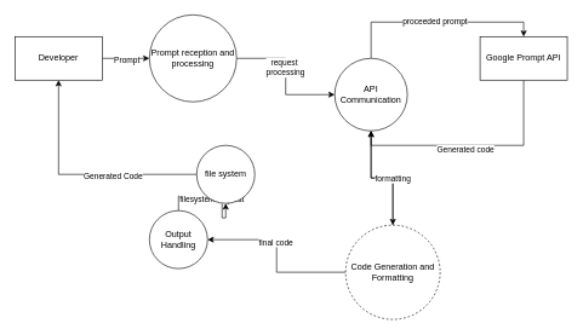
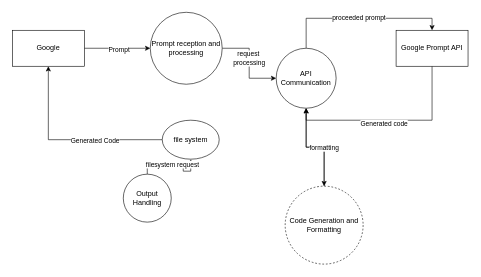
  <mxCell id="0" />
  <mxCell id="1" parent="0" />
  <mxCell id="2" style="edgeStyle=orthogonalEdgeStyle;rounded=0;orthogonalLoop=1;jettySize=auto;html=1;exitX=1;exitY=0.5;exitDx=0;exitDy=0;" edge="1" parent="1" source="4" target="8"><mxGeometry relative="1" as="geometry" /></mxCell>
  <mxCell id="3" value="request&amp;nbsp;&lt;div&gt;processing&lt;/div&gt;" style="edgeLabel;html=1;align=center;verticalAlign=middle;resizable=0;points=[];" vertex="1" connectable="0" parent="2"><mxGeometry x="-0.132" y="-1" relative="1" as="geometry"><mxPoint as="offset" /></mxGeometry></mxCell>
- <mxCell id="4" value="Prompt reception and processing" style="ellipse;whiteSpace=wrap;html=1;aspect=fixed;" vertex="1" parent="1"><mxGeometry x="205" y="20" width="120" height="120" as="geometry" /></mxCell>
+ <mxCell id="4" value="Prompt reception and processing" style="ellipse;whiteSpace=wrap;html=1;aspect=fixed;" vertex="1" parent="1"><mxGeometry x="250" y="20" width="120" height="120" as="geometry" /></mxCell>
  <mxCell id="5" style="edgeStyle=orthogonalEdgeStyle;rounded=0;orthogonalLoop=1;jettySize=auto;html=1;exitX=0.5;exitY=0;exitDx=0;exitDy=0;entryX=0.5;entryY=0;entryDx=0;entryDy=0;" edge="1" parent="1" source="8" target="22"><mxGeometry relative="1" as="geometry" /></mxCell>
  <mxCell id="6" value="proceeded prompt" style="edgeLabel;html=1;align=center;verticalAlign=middle;resizable=0;points=[];" vertex="1" connectable="0" parent="5"><mxGeometry x="-0.018" y="1" relative="1" as="geometry"><mxPoint as="offset" /></mxGeometry></mxCell>
  <mxCell id="7" style="edgeStyle=orthogonalEdgeStyle;rounded=0;orthogonalLoop=1;jettySize=auto;html=1;exitX=0.5;exitY=1;exitDx=0;exitDy=0;entryX=0.5;entryY=0;entryDx=0;entryDy=0;" edge="1" parent="1" source="8" target="13"><mxGeometry relative="1" as="geometry" /></mxCell>
  <mxCell id="8" value="API Communication" style="ellipse;whiteSpace=wrap;html=1;aspect=fixed;" vertex="1" parent="1"><mxGeometry x="460" y="80" width="100" height="100" as="geometry" /></mxCell>
  <mxCell id="9" value="" style="edgeStyle=orthogonalEdgeStyle;rounded=0;orthogonalLoop=1;jettySize=auto;html=1;" edge="1" parent="1" source="13" target="8"><mxGeometry relative="1" as="geometry" /></mxCell>
  <mxCell id="10" value="formatting" style="edgeLabel;html=1;align=center;verticalAlign=middle;resizable=0;points=[];" vertex="1" connectable="0" parent="9"><mxGeometry x="-0.18" relative="1" as="geometry"><mxPoint as="offset" /></mxGeometry></mxCell>
- <mxCell id="11" style="edgeStyle=orthogonalEdgeStyle;rounded=0;orthogonalLoop=1;jettySize=auto;html=1;exitX=0;exitY=0.5;exitDx=0;exitDy=0;entryX=1;entryY=0.5;entryDx=0;entryDy=0;" edge="1" parent="1" source="13" target="16"><mxGeometry relative="1" as="geometry" /></mxCell>
- <mxCell id="12" value="final code" style="edgeLabel;html=1;align=center;verticalAlign=middle;resizable=0;points=[];" vertex="1" connectable="0" parent="11"><mxGeometry x="0.162" y="2" relative="1" as="geometry"><mxPoint as="offset" /></mxGeometry></mxCell>
  <mxCell id="13" value="Code Generation and Formatting" style="ellipse;whiteSpace=wrap;html=1;aspect=fixed;dashed=1;" vertex="1" parent="1"><mxGeometry x="475" y="310" width="130" height="130" as="geometry" /></mxCell>
  <mxCell id="14" style="edgeStyle=orthogonalEdgeStyle;rounded=0;orthogonalLoop=1;jettySize=auto;html=1;exitX=0.5;exitY=0;exitDx=0;exitDy=0;entryX=0.5;entryY=1;entryDx=0;entryDy=0;" edge="1" parent="1" source="16" target="25"><mxGeometry relative="1" as="geometry" /></mxCell>
  <mxCell id="15" value="filesystem request" style="edgeLabel;html=1;align=center;verticalAlign=middle;resizable=0;points=[];" vertex="1" connectable="0" parent="14"><mxGeometry x="-0.042" y="-3" relative="1" as="geometry"><mxPoint as="offset" /></mxGeometry></mxCell>
  <mxCell id="16" value="Output Handling" style="ellipse;whiteSpace=wrap;html=1;aspect=fixed;" vertex="1" parent="1"><mxGeometry x="205" y="290" width="80" height="80" as="geometry" /></mxCell>
  <mxCell id="17" style="edgeStyle=orthogonalEdgeStyle;rounded=0;orthogonalLoop=1;jettySize=auto;html=1;exitX=1;exitY=0.5;exitDx=0;exitDy=0;entryX=0;entryY=0.5;entryDx=0;entryDy=0;" edge="1" parent="1" source="19" target="4"><mxGeometry relative="1" as="geometry" /></mxCell>
  <mxCell id="18" value="Prompt" style="edgeLabel;html=1;align=center;verticalAlign=middle;resizable=0;points=[];" vertex="1" connectable="0" parent="17"><mxGeometry x="0.029" y="-1" relative="1" as="geometry"><mxPoint as="offset" /></mxGeometry></mxCell>
- <mxCell id="19" value="Developer" style="rounded=0;whiteSpace=wrap;html=1;" vertex="1" parent="1"><mxGeometry x="20" y="50" width="120" height="60" as="geometry" /></mxCell>
+ <mxCell id="19" value="Google" style="rounded=0;whiteSpace=wrap;html=1;" vertex="1" parent="1"><mxGeometry x="20" y="50" width="120" height="60" as="geometry" /></mxCell>
  <mxCell id="20" style="edgeStyle=orthogonalEdgeStyle;rounded=0;orthogonalLoop=1;jettySize=auto;html=1;exitX=0.5;exitY=1;exitDx=0;exitDy=0;entryX=0.5;entryY=1;entryDx=0;entryDy=0;" edge="1" parent="1" source="22" target="8"><mxGeometry relative="1" as="geometry" /></mxCell>
  <mxCell id="21" value="Generated code" style="edgeLabel;html=1;align=center;verticalAlign=middle;resizable=0;points=[];" vertex="1" connectable="0" parent="20"><mxGeometry x="0.07" y="5" relative="1" as="geometry"><mxPoint as="offset" /></mxGeometry></mxCell>
  <mxCell id="22" value="Google Prompt API" style="rounded=0;whiteSpace=wrap;html=1;" vertex="1" parent="1"><mxGeometry x="660" y="50" width="120" height="60" as="geometry" /></mxCell>
  <mxCell id="23" style="edgeStyle=orthogonalEdgeStyle;rounded=0;orthogonalLoop=1;jettySize=auto;html=1;exitX=0;exitY=0.5;exitDx=0;exitDy=0;entryX=0.5;entryY=1;entryDx=0;entryDy=0;" edge="1" parent="1" source="25" target="19"><mxGeometry relative="1" as="geometry" /></mxCell>
  <mxCell id="24" value="Generated Code" style="edgeLabel;html=1;align=center;verticalAlign=middle;resizable=0;points=[];" vertex="1" connectable="0" parent="23"><mxGeometry x="-0.276" y="2" relative="1" as="geometry"><mxPoint as="offset" /></mxGeometry></mxCell>
- <mxCell id="25" value="file system" style="ellipse;whiteSpace=wrap;html=1;aspect=fixed;" vertex="1" parent="1"><mxGeometry x="270" y="200" width="80" height="80" as="geometry" /></mxCell>
+ <mxCell id="25" value="file system" style="ellipse;whiteSpace=wrap;html=1;aspect=fixed;" vertex="1" parent="1"><mxGeometry x="270" y="200" width="95" height="65" as="geometry" /></mxCell>
